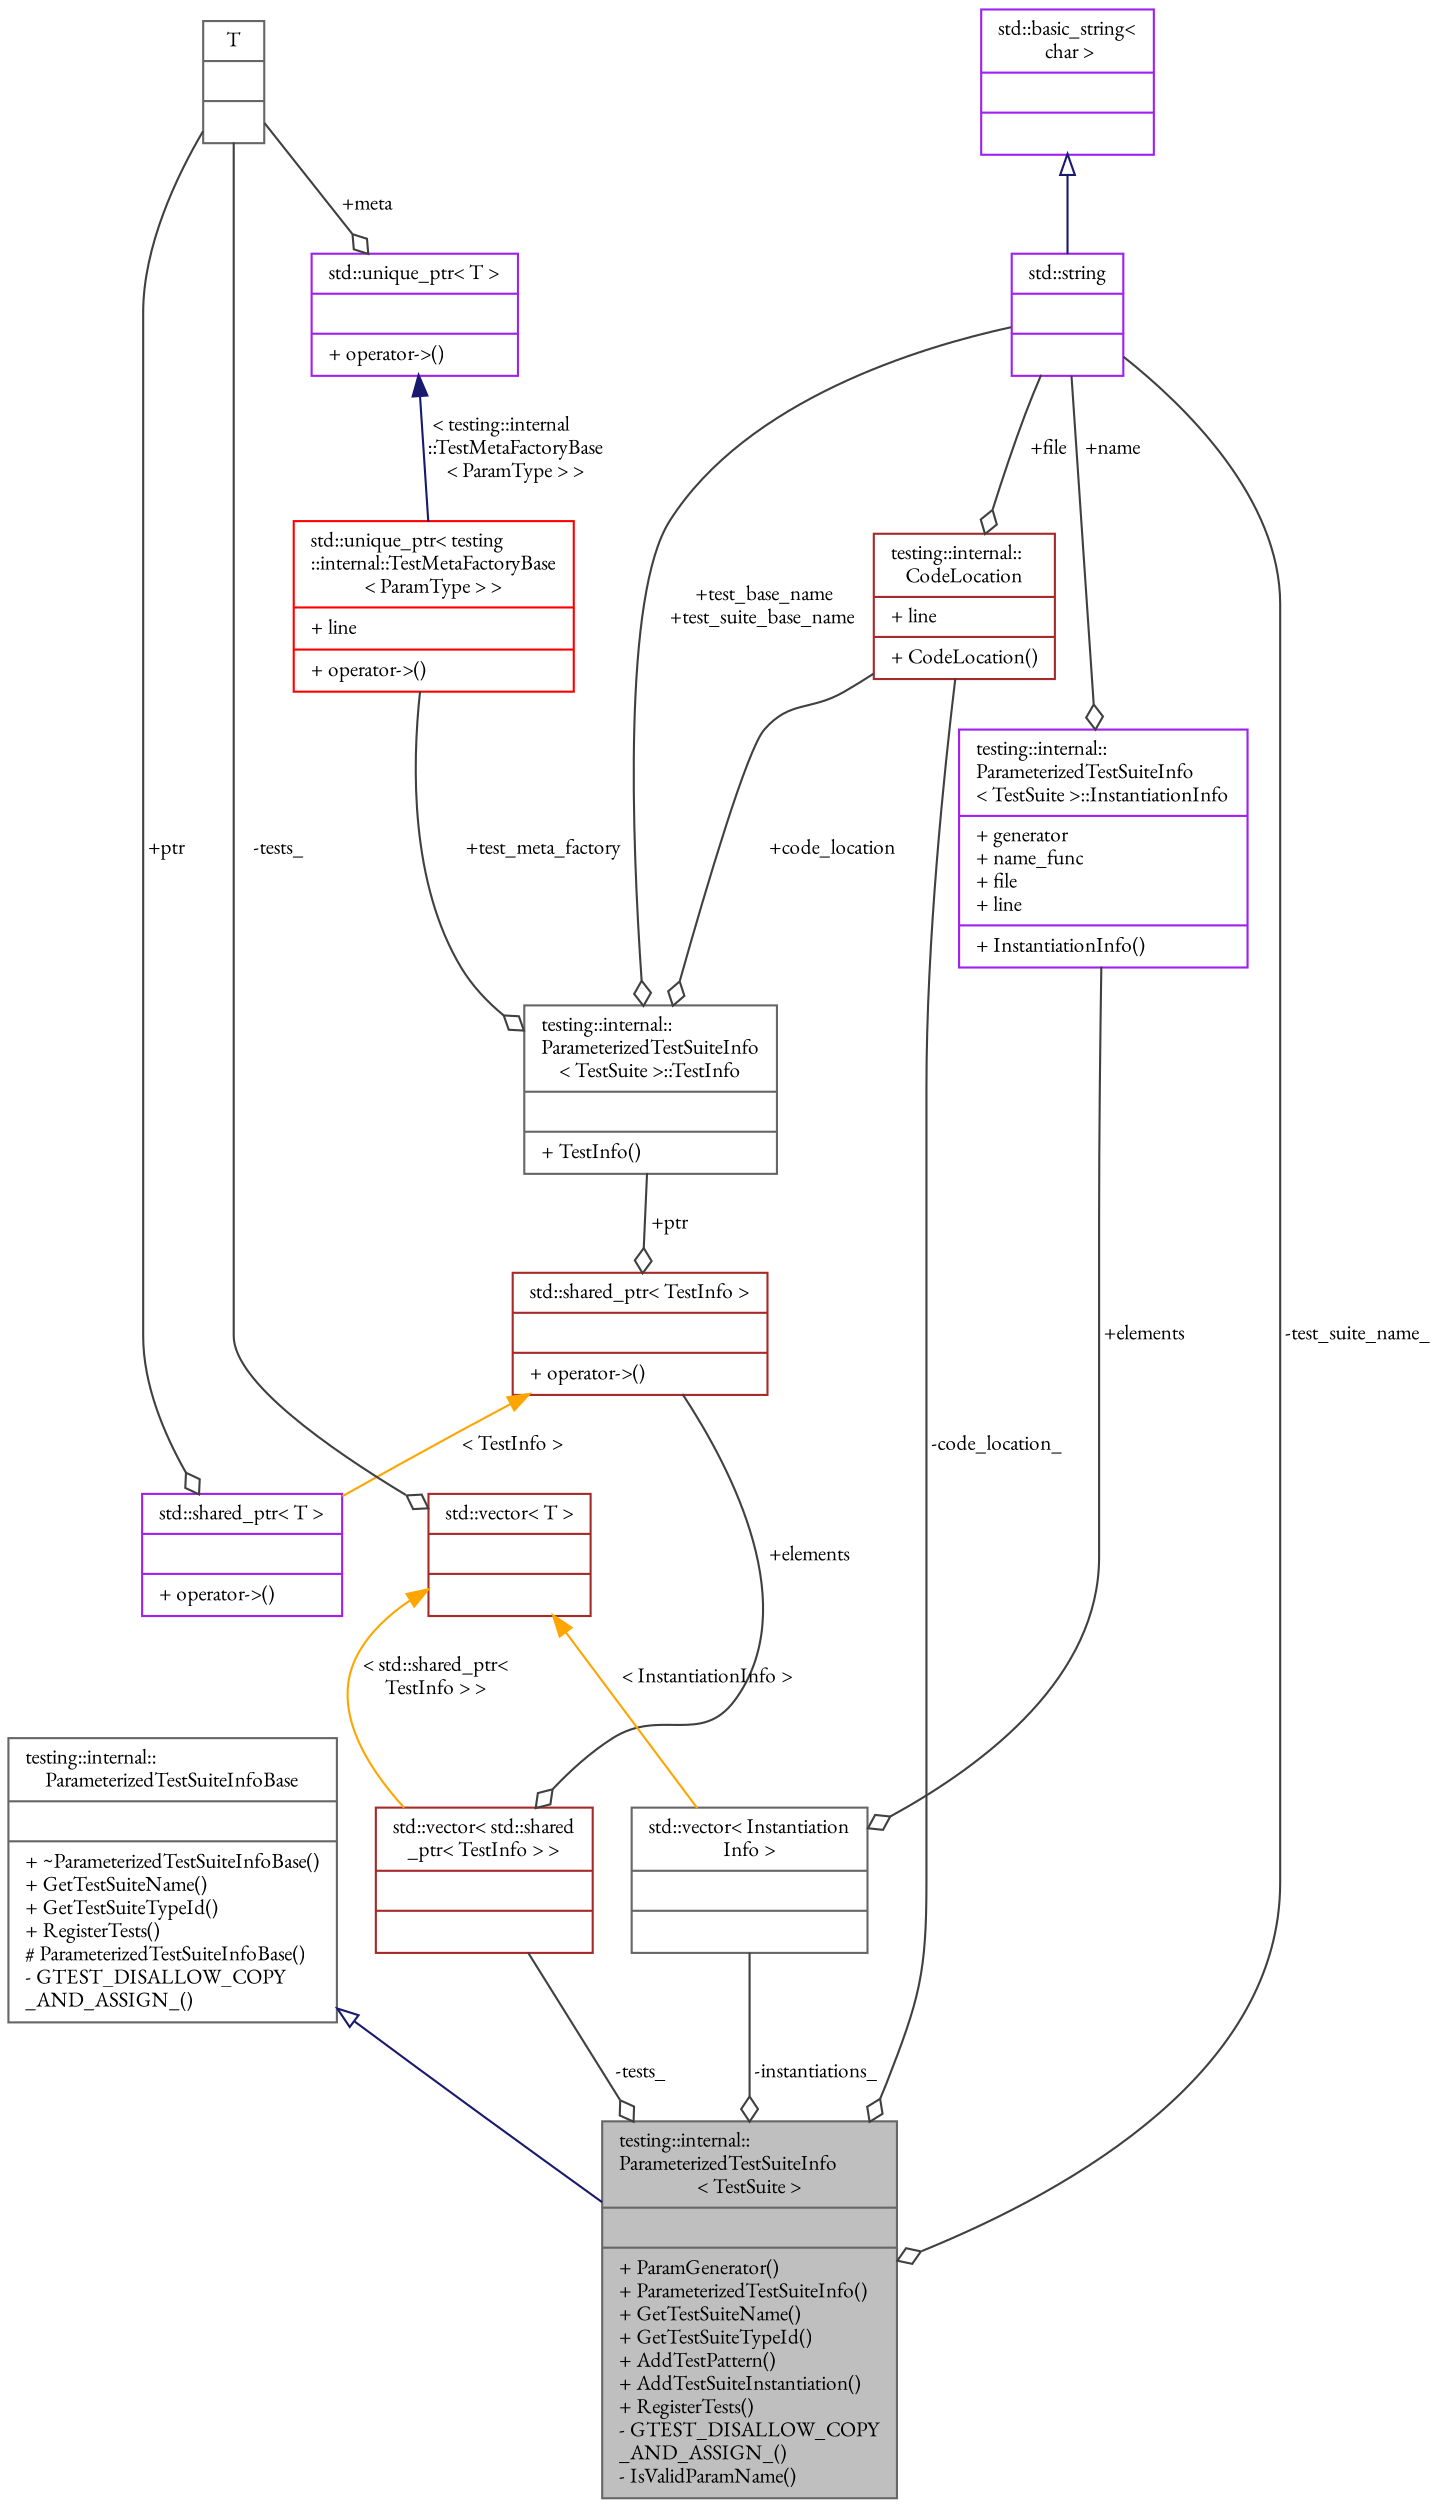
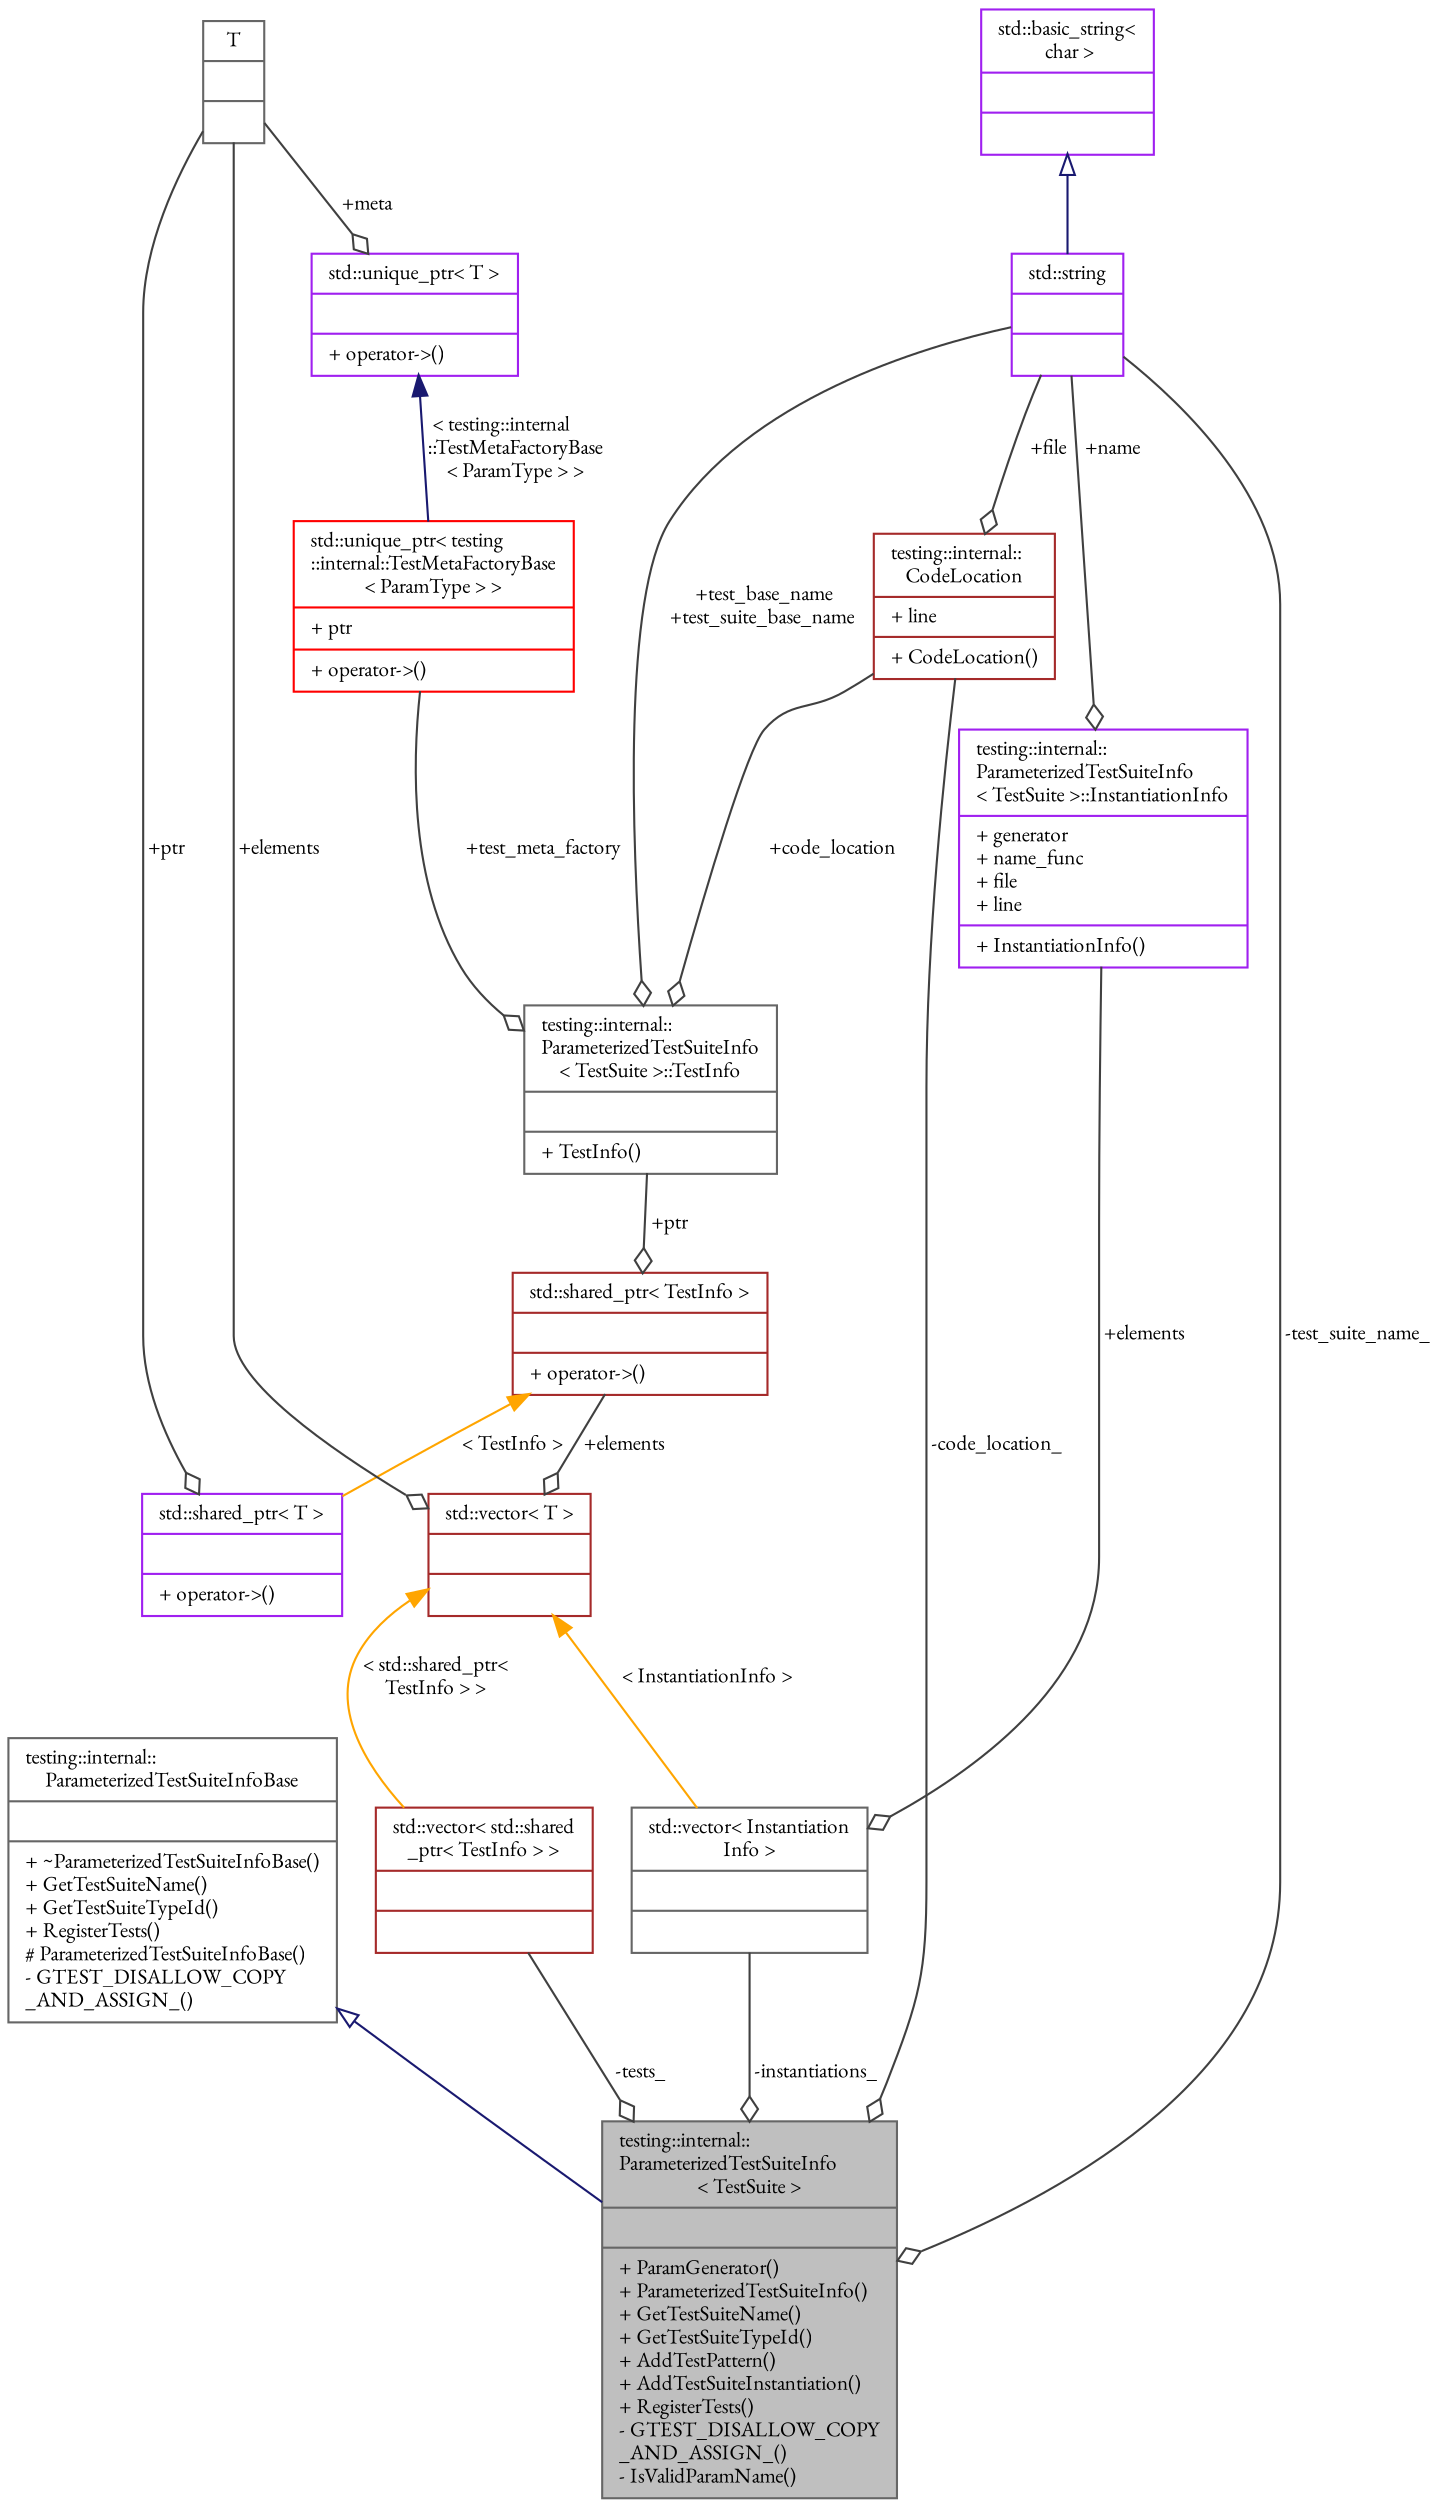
  digraph {
    fontname="EB Garamond"
    node [color=gray40 fillcolor=white fontname="EB Garamond" fontsize=10 shape=record style=filled]
    edge [color=grey25 fontname="EB Garamond" fontsize=10 labelfontname=Helvetica labelfontsize=10 style=solid arrowhead=odiamond]
    n1 [fillcolor=grey75 fontcolor=black height=0.2 label="{testing::internal::\lParameterizedTestSuiteInfo\l\< TestSuite \>\n||+ ParamGenerator()\l+ ParameterizedTestSuiteInfo()\l+ GetTestSuiteName()\l+ GetTestSuiteTypeId()\l+ AddTestPattern()\l+ AddTestSuiteInstantiation()\l+ RegisterTests()\l- GTEST_DISALLOW_COPY\l_AND_ASSIGN_()\l- IsValidParamName()\l}" width=0.4]
    n2 [height=0.2 label="{testing::internal::\lParameterizedTestSuiteInfoBase\n||+ ~ParameterizedTestSuiteInfoBase()\l+ GetTestSuiteName()\l+ GetTestSuiteTypeId()\l+ RegisterTests()\l# ParameterizedTestSuiteInfoBase()\l- GTEST_DISALLOW_COPY\l_AND_ASSIGN_()\l}" width=0.4]
    n3 [height=0.2 label="{std::vector\< Instantiation\lInfo \>\n||}" width=0.4]
    n4 [color=purple height=0.2 label="{testing::internal::\lParameterizedTestSuiteInfo\l\< TestSuite \>::InstantiationInfo\n|+ generator\l+ name_func\l+ file\l+ line\l|+ InstantiationInfo()\l}" width=0.4]
    n5 [color=purple height=0.2 label="{std::string\n||}" width=0.4]
    n6 [color=brown height=0.2 label="{testing::internal::\lCodeLocation\n|+ line\l|+ CodeLocation()\l}" width=0.4]
    n7 [height=0.2 label="{testing::internal::\lParameterizedTestSuiteInfo\l\< TestSuite \>::TestInfo\n||+ TestInfo()\l}" width=0.4]
    n8 [color=brown height=0.2 label="{std::shared_ptr\< TestInfo \>\n||+ operator-\>()\l}" width=0.4]
    n9 [color=purple height=0.2 label="{std::basic_string\<\l char \>\n||}" width=0.4]
    n10 [color=brown height=0.2 label="{std::vector\< T \>\n||}" width=0.4]
    n11 [color=brown height=0.2 label="{std::vector\< std::shared\l_ptr\< TestInfo \> \>\n||}" width=0.4]
    n12 [height=0.2 label="{T\n||}" width=0.4]
    n13 [color=purple height=0.2 label="{std::unique_ptr\< T \>\n||+ operator-\>()\l}" width=0.4]
    n14 [color=purple height=0.2 label="{std::shared_ptr\< T \>\n||+ operator-\>()\l}" width=0.4]
-   n15 [color=red height=0.2 label="{std::unique_ptr\< testing\l::internal::TestMetaFactoryBase\l\< ParamType \> \>\n|+ line\l|+ operator-\>()\l}" width=0.4]
+   n15 [color=red height=0.2 label="{std::unique_ptr\< testing\l::internal::TestMetaFactoryBase\l\< ParamType \> \>\n|+ ptr\l|+ operator-\>()\l}" width=0.4]
    n2 -> n1 [arrowtail=onormal color=midnightblue dir=back arrowhead=""]
    n3 -> n1 [label=" -instantiations_"]
    n4 -> n3 [label=" +elements"]
    n5 -> n1 [label=" -test_suite_name_"]
    n5 -> n4 [label=" +name"]
    n5 -> n6 [label=" +file"]
    n5 -> n7 [label=" +test_base_name\n+test_suite_base_name"]
    n6 -> n1 [label=" -code_location_"]
    n6 -> n7 [label=" +code_location"]
    n7 -> n8 [label=" +ptr"]
-   n8 -> n11 [label=" +elements"]
+   n8 -> n10 [label=" +elements"]
    n8 -> n14 [color=orange dir=back label=" \< TestInfo \>" arrowhead=""]
    n9 -> n5 [arrowtail=onormal color=midnightblue dir=back arrowhead=""]
    n10 -> n3 [color=orange dir=back label=" \< InstantiationInfo \>" arrowhead=""]
    n10 -> n11 [color=orange dir=back label=" \< std::shared_ptr\<\l TestInfo \> \>" arrowhead=""]
    n11 -> n1 [label=" -tests_"]
-   n12 -> n10 [label=" -tests_"]
+   n12 -> n10 [label=" +elements"]
    n12 -> n13 [label=" +meta"]
    n12 -> n14 [label=" +ptr"]
    n13 -> n15 [color=midnightblue dir=back label=" \< testing::internal\l::TestMetaFactoryBase\l\< ParamType \> \>" arrowhead=""]
    n15 -> n7 [label=" +test_meta_factory"]
  }
